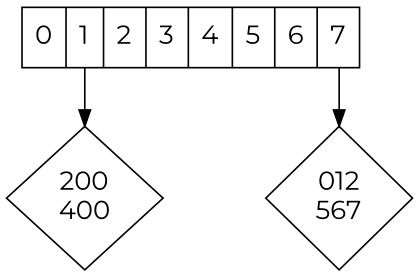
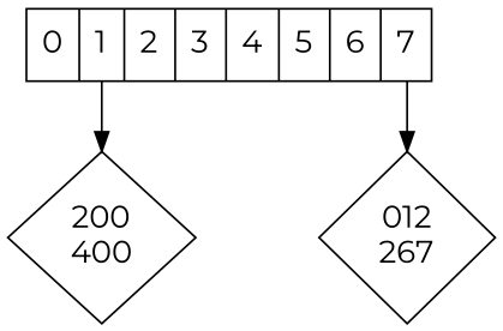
  digraph {
    fontname=Montserrat
    node [fontname=Montserrat fontsize=16 shape=diamond]
    edge [fontname=Montserrat]
    n1 [label="<f0> 0|<f1> 1|<f2> 2|<f3> 3 | <f4> 4 | <f5> 5 | <f6> 6 | <f7> 7" shape=record]
    n2 [label="200\n400"]
-   n3 [label="012\n567"]
+   n3 [label="012\n267"]
    n1 -> n2 [tailport=f1]
    n1 -> n3 [tailport=f7]
  }
